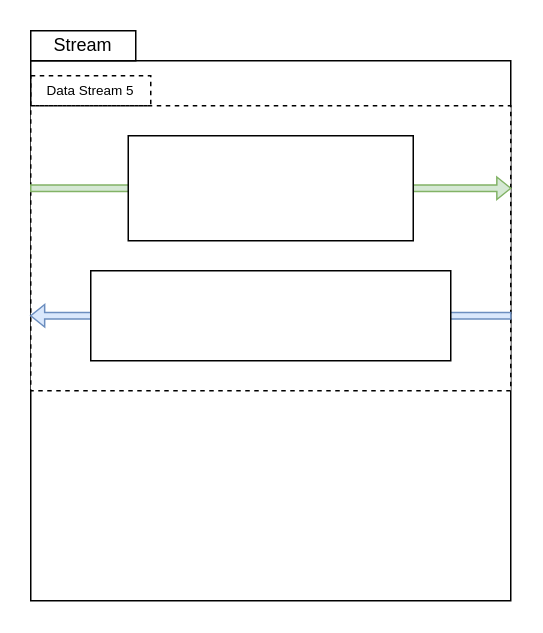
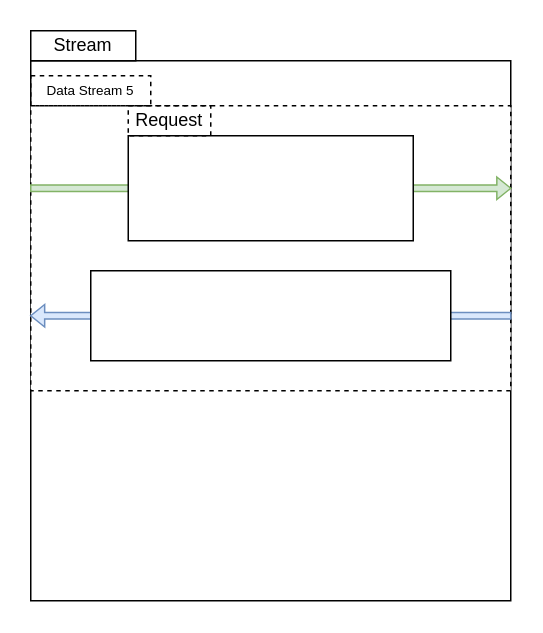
  <mxCell id="0" />
  <mxCell id="1" parent="0" />
  <mxCell id="2" value="" style="rounded=0;whiteSpace=wrap;html=1;" vertex="1" parent="1"><mxGeometry x="20" y="40" width="320" height="360" as="geometry" /></mxCell>
  <mxCell id="3" value="" style="rounded=0;whiteSpace=wrap;html=1;dashed=1;" vertex="1" parent="1"><mxGeometry x="20" y="70" width="320" height="190" as="geometry" /></mxCell>
  <mxCell id="4" value="Stream" style="text;html=1;strokeColor=default;fillColor=none;align=center;verticalAlign=middle;whiteSpace=wrap;rounded=0;" vertex="1" parent="1"><mxGeometry x="20" y="20" width="70" height="20" as="geometry" /></mxCell>
  <mxCell id="5" value="&lt;font style=&quot;font-size: 9px;&quot;&gt;Data Stream 5&lt;/font&gt;" style="text;html=1;strokeColor=default;fillColor=none;align=center;verticalAlign=middle;whiteSpace=wrap;rounded=0;fontSize=9;dashed=1;fontStyle=0" vertex="1" parent="1"><mxGeometry x="20" y="50" width="80" height="20" as="geometry" /></mxCell>
  <mxCell id="6" value="" style="shape=singleArrow;whiteSpace=wrap;html=1;arrowWidth=0.289;arrowSize=0.029;shadow=0;sketch=0;fillColor=#d5e8d4;strokeColor=#82b366;" vertex="1" parent="1"><mxGeometry x="20" y="117.5" width="320" height="15" as="geometry" /></mxCell>
  <mxCell id="7" value="" style="rounded=0;whiteSpace=wrap;html=1;strokeColor=default;" vertex="1" parent="1"><mxGeometry x="85" y="90" width="190" height="70" as="geometry" /></mxCell>
  <mxCell id="8" value="" style="shape=singleArrow;whiteSpace=wrap;html=1;arrowWidth=0.289;arrowSize=0.029;shadow=0;sketch=0;fillColor=#dae8fc;strokeColor=#6c8ebf;flipH=1;" vertex="1" parent="1"><mxGeometry x="20" y="202.5" width="320" height="15" as="geometry" /></mxCell>
  <mxCell id="9" value="" style="rounded=0;whiteSpace=wrap;html=1;strokeColor=default;" vertex="1" parent="1"><mxGeometry x="60" y="180" width="240" height="60" as="geometry" /></mxCell>
+ <mxCell id="10" value="Request" style="text;html=1;strokeColor=default;fillColor=none;align=center;verticalAlign=middle;whiteSpace=wrap;rounded=0;fontSize=12;dashed=1;" vertex="1" parent="1"><mxGeometry x="85" y="70" width="55" height="20" as="geometry" /></mxCell>
